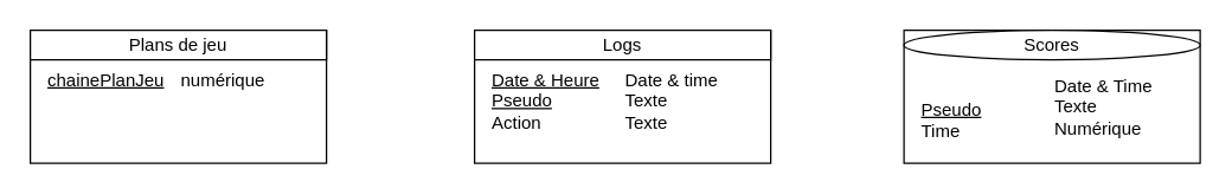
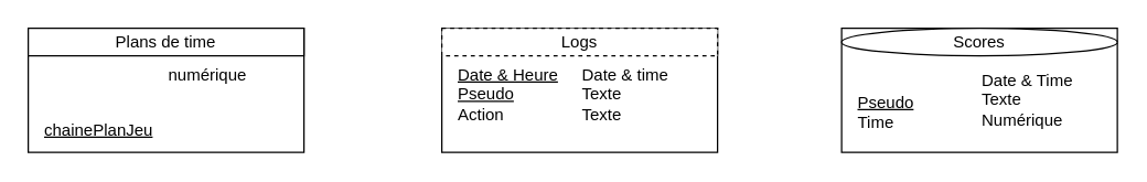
  <mxCell id="0" />
  <mxCell id="1" parent="0" />
  <mxCell id="2" value="&lt;div style=&quot;box-sizing: border-box ; width: 100% ; padding: 2px&quot;&gt;&lt;br&gt;&lt;/div&gt;" style="verticalAlign=top;align=center;overflow=fill;html=1;rounded=0;shadow=0;comic=0;labelBackgroundColor=none;strokeColor=#000000;strokeWidth=1;fillColor=#ffffff;fontFamily=Verdana;fontSize=12;fontColor=#000000;" parent="1" vertex="1"><mxGeometry x="20" y="20" width="200" height="90" as="geometry" /></mxCell>
  <mxCell id="3" value="&lt;div style=&quot;box-sizing: border-box ; width: 100% ; padding: 2px&quot;&gt;&lt;br&gt;&lt;/div&gt;" style="verticalAlign=top;align=center;overflow=fill;html=1;rounded=0;shadow=0;comic=0;labelBackgroundColor=none;strokeColor=#000000;strokeWidth=1;fillColor=#ffffff;fontFamily=Verdana;fontSize=12;fontColor=#000000;" parent="1" vertex="1"><mxGeometry x="610" y="20" width="200" height="90" as="geometry" /></mxCell>
- <mxCell id="4" value="Plans de jeu" style="rounded=0;whiteSpace=wrap;html=1;" parent="1" vertex="1"><mxGeometry x="20" y="20" width="200" height="20" as="geometry" /></mxCell>
+ <mxCell id="4" value="Plans de time" style="rounded=0;whiteSpace=wrap;html=1;" parent="1" vertex="1"><mxGeometry x="20" y="20" width="200" height="20" as="geometry" /></mxCell>
  <mxCell id="5" value="Scores" style="ellipse;whiteSpace=wrap;html=1;" parent="1" vertex="1"><mxGeometry x="610" y="20" width="200" height="20" as="geometry" /></mxCell>
- <mxCell id="6" value="&lt;u&gt;chainePlanJeu&lt;/u&gt;" style="text;html=1;strokeColor=none;fillColor=none;align=left;verticalAlign=top;whiteSpace=wrap;rounded=0;fontStyle=0" parent="1" vertex="1"><mxGeometry x="30" y="40" width="90" height="20" as="geometry" /></mxCell>
+ <mxCell id="6" value="&lt;u&gt;chainePlanJeu&lt;/u&gt;" style="text;html=1;strokeColor=none;fillColor=none;align=left;verticalAlign=top;whiteSpace=wrap;rounded=0;fontStyle=0" parent="1" vertex="1"><mxGeometry x="30" y="80" width="90" height="20" as="geometry" /></mxCell>
  <mxCell id="7" value="numérique" style="text;html=1;strokeColor=none;fillColor=none;align=left;verticalAlign=top;whiteSpace=wrap;rounded=0;" parent="1" vertex="1"><mxGeometry x="120" y="40" width="100" height="20" as="geometry" /></mxCell>
  <mxCell id="8" value="&lt;u&gt;Pseudo&lt;/u&gt;" style="text;html=1;strokeColor=none;fillColor=none;align=left;verticalAlign=top;whiteSpace=wrap;rounded=0;" parent="1" vertex="1"><mxGeometry x="620" y="60" width="90" height="20" as="geometry" /></mxCell>
  <mxCell id="9" value="Time" style="text;html=1;strokeColor=none;fillColor=none;align=left;verticalAlign=top;whiteSpace=wrap;rounded=0;" parent="1" vertex="1"><mxGeometry x="620" y="75" width="90" height="20" as="geometry" /></mxCell>
  <mxCell id="10" value="Date &amp;amp; Time&lt;br&gt;Texte&lt;br&gt;Numérique" style="text;html=1;strokeColor=none;fillColor=none;align=left;verticalAlign=top;whiteSpace=wrap;rounded=0;" parent="1" vertex="1"><mxGeometry x="710" y="44" width="100" height="20" as="geometry" /></mxCell>
  <mxCell id="11" value="&lt;div style=&quot;box-sizing: border-box ; width: 100% ; padding: 2px&quot;&gt;&lt;br&gt;&lt;/div&gt;" style="verticalAlign=top;align=center;overflow=fill;html=1;rounded=0;shadow=0;comic=0;labelBackgroundColor=none;strokeColor=#000000;strokeWidth=1;fillColor=#ffffff;fontFamily=Verdana;fontSize=12;fontColor=#000000;" parent="1" vertex="1"><mxGeometry x="320" y="20" width="200" height="90" as="geometry" /></mxCell>
- <mxCell id="12" value="Logs" style="rounded=0;whiteSpace=wrap;html=1;" parent="1" vertex="1"><mxGeometry x="320" y="20" width="200" height="20" as="geometry" /></mxCell>
+ <mxCell id="12" value="Logs" style="rounded=0;whiteSpace=wrap;html=1;dashed=1;" parent="1" vertex="1"><mxGeometry x="320" y="20" width="200" height="20" as="geometry" /></mxCell>
  <mxCell id="13" value="&lt;u&gt;Date &amp;amp; Heure&lt;/u&gt;&lt;br&gt;&lt;u&gt;Pseudo&lt;/u&gt;&lt;br&gt;Action" style="text;html=1;strokeColor=none;fillColor=none;align=left;verticalAlign=top;whiteSpace=wrap;rounded=0;" parent="1" vertex="1"><mxGeometry x="330" y="40" width="90" height="20" as="geometry" /></mxCell>
  <mxCell id="14" value="Date &amp;amp; time&lt;br&gt;Texte&lt;br&gt;Texte" style="text;html=1;strokeColor=none;fillColor=none;align=left;verticalAlign=top;whiteSpace=wrap;rounded=0;" parent="1" vertex="1"><mxGeometry x="420" y="40" width="100" height="20" as="geometry" /></mxCell>
